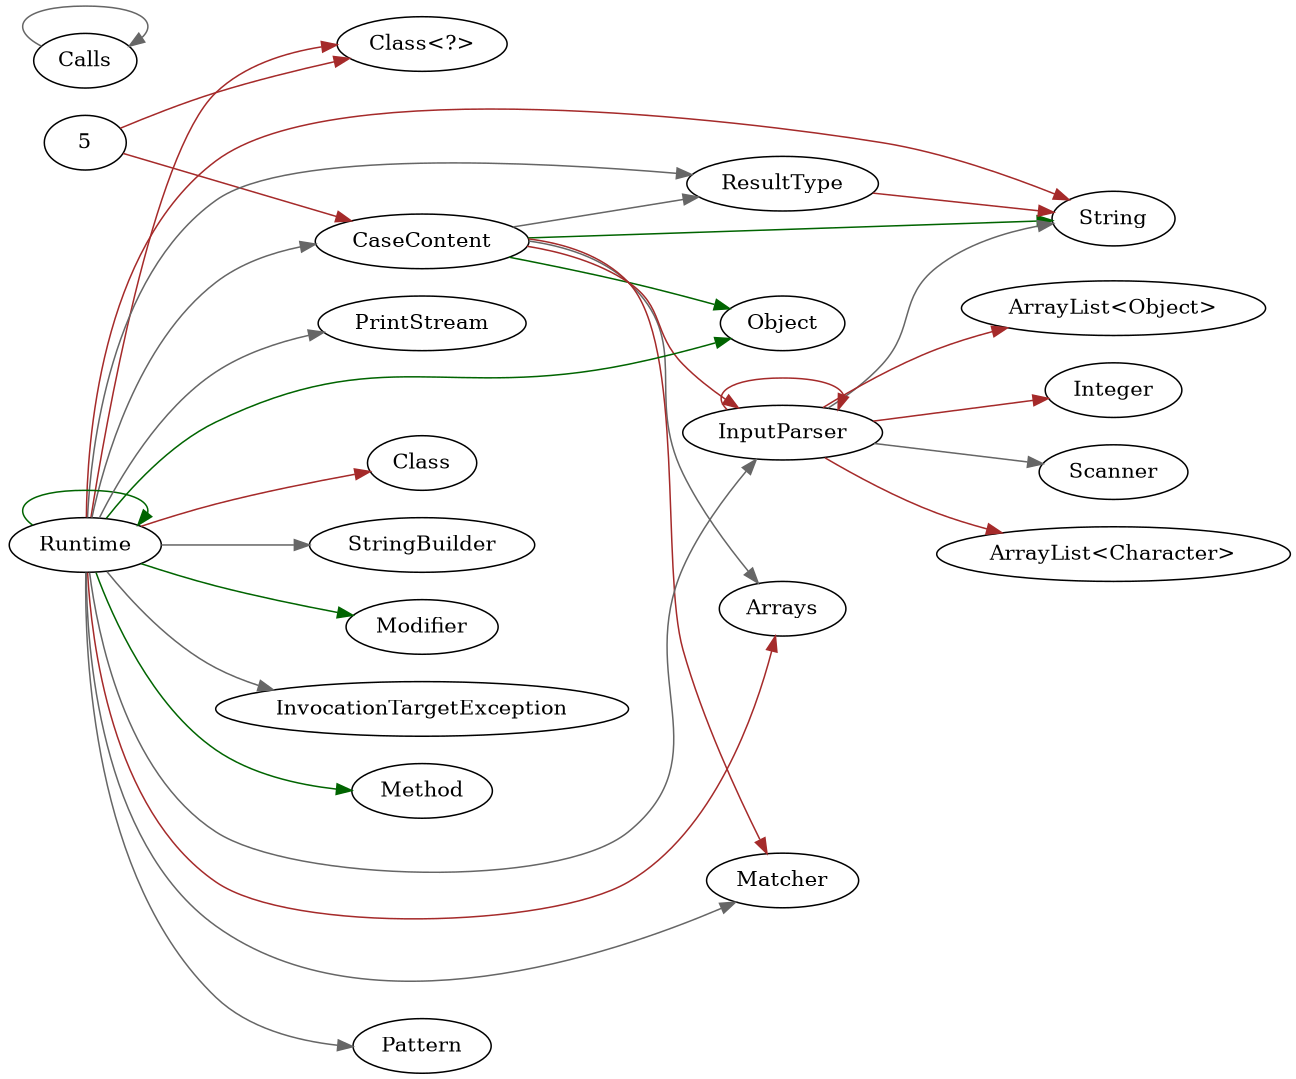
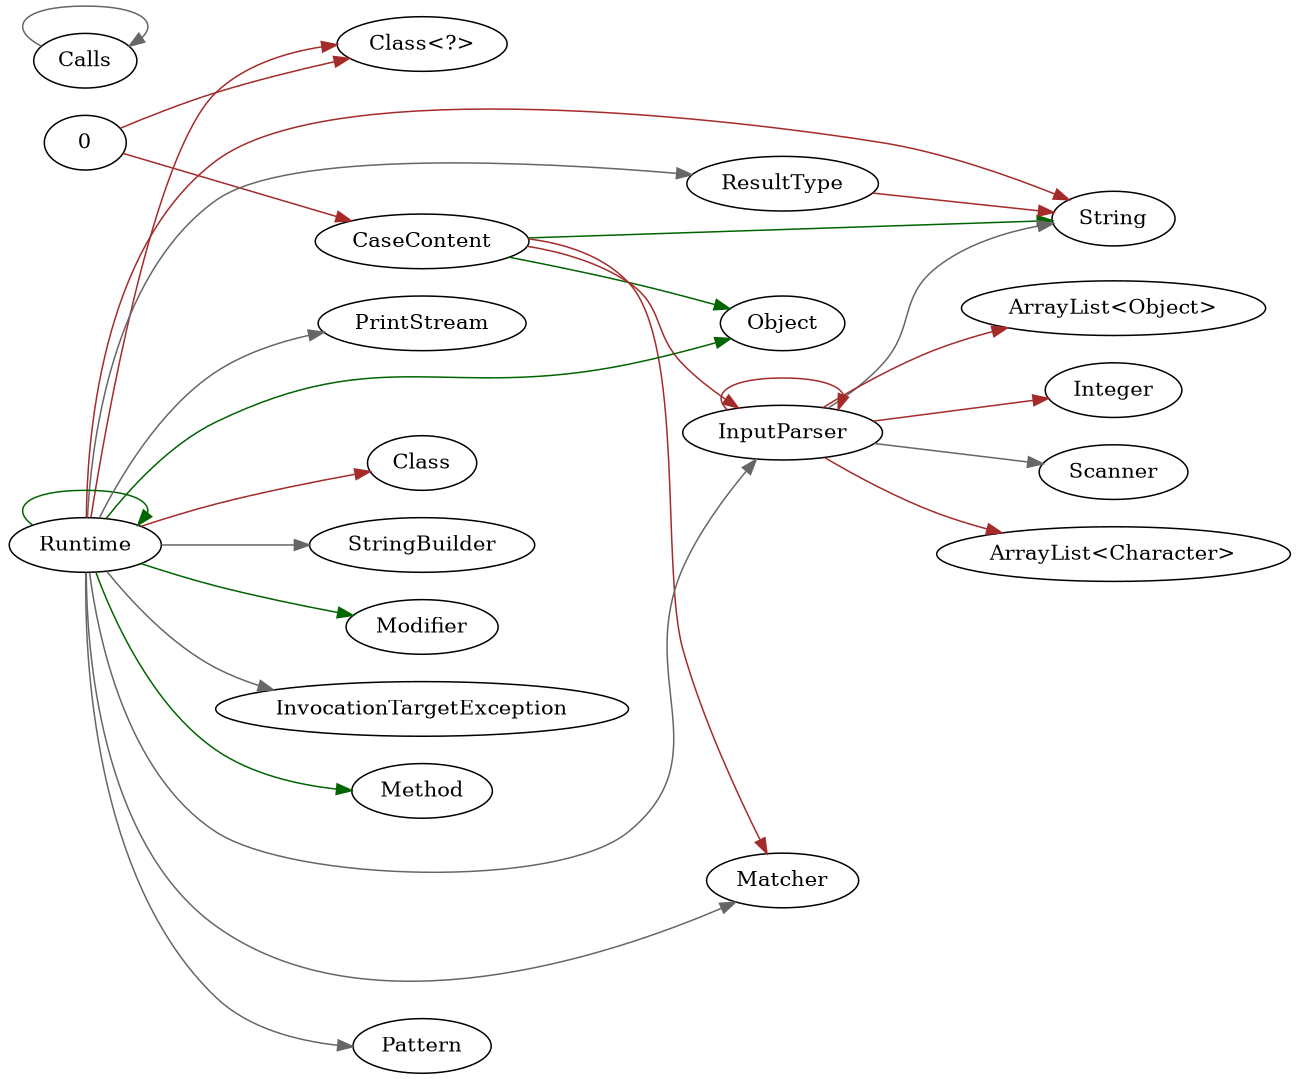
  digraph {
    compound=true
    rankdir=LR
    edge [color=brown]
    n1 [label="Class<?>"]
-   0 [label=5]
+   0
    n3 [label=CaseContent]
    n4 [label=ResultType]
    n5 [label=String]
    n6 [label=Object]
-   n7 [label=Arrays]
    n8 [label=Matcher]
    n9 [label=InputParser]
    n10 [label=Pattern]
    n11 [label="ArrayList<Character>"]
    n12 [label="ArrayList<Object>"]
    n13 [label=Integer]
    n14 [label=Scanner]
    n15 [label=Runtime]
    n16 [label=PrintStream]
    n17 [label=Class]
    n18 [label=StringBuilder]
    n19 [label=Modifier]
    n20 [label=InvocationTargetException]
    n21 [label=Method]
    n22 [label=Calls]
    0 -> n1
    0 -> n3
-   n3 -> n4 [color=gray40]
    n3 -> n5 [color=darkgreen]
    n3 -> n6 [color=darkgreen]
-   n3 -> n7 [color=gray40]
    n3 -> n8
    n3 -> n9
    n4 -> n5
    n9 -> n5 [color=gray40]
    n9 -> n9
    n9 -> n11
    n9 -> n12
    n9 -> n13
    n9 -> n14 [color=gray40]
    n15 -> n1
-   n15 -> n3 [color=gray40]
    n15 -> n4 [color=gray40]
    n15 -> n5
    n15 -> n6 [color=darkgreen]
-   n15 -> n7
    n15 -> n8 [color=gray40]
    n15 -> n9 [color=gray40]
    n15 -> n10 [color=gray40]
    n15 -> n15 [color=darkgreen]
    n15 -> n16 [color=gray40]
    n15 -> n17
    n15 -> n18 [color=gray40]
    n15 -> n19 [color=darkgreen]
    n15 -> n20 [color=gray40]
    n15 -> n21 [color=darkgreen]
    n22 -> n22 [color=gray40]
  }
